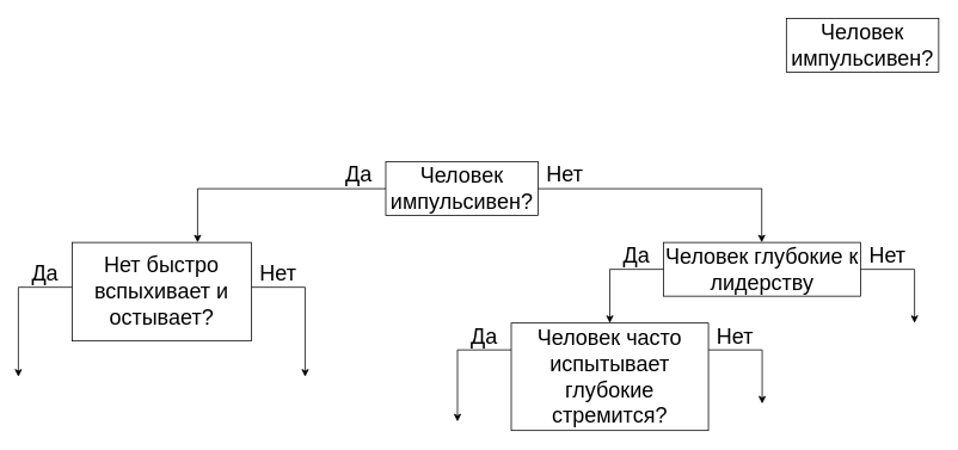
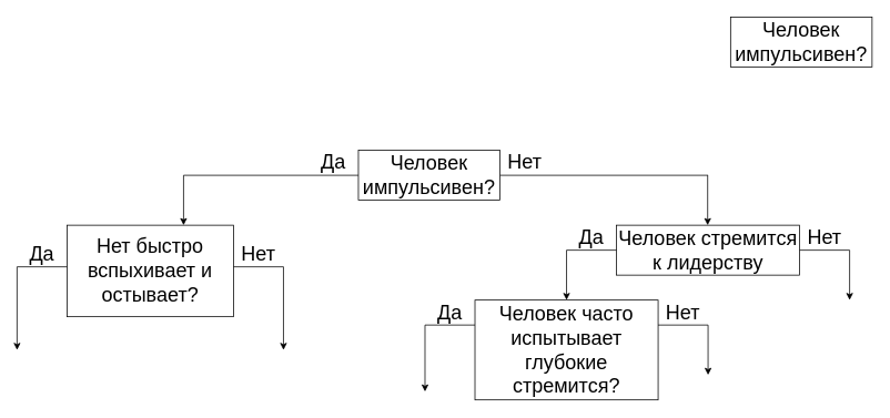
  <mxCell id="0" />
  <mxCell id="1" parent="0" />
  <mxCell id="2" value="" style="endArrow=none;html=1;rounded=0;entryX=1;entryY=1;entryDx=0;entryDy=0;" parent="1" edge="1" target="7"><mxGeometry width="50" height="50" relative="1" as="geometry"><mxPoint y="210" as="sourcePoint" x="220" /><mxPoint x="280" y="210" as="targetPoint" /></mxGeometry></mxCell>
  <mxCell id="3" value="" style="endArrow=classic;html=1;rounded=0;" parent="1" edge="1"><mxGeometry width="50" height="50" relative="1" as="geometry"><mxPoint y="210" as="sourcePoint" x="220" /><mxPoint y="270" as="targetPoint" x="220" /></mxGeometry></mxCell>
  <mxCell id="4" value="" style="endArrow=none;html=1;rounded=0;" parent="1" edge="1"><mxGeometry width="50" height="50" relative="1" as="geometry"><mxPoint x="600" y="210" as="sourcePoint" /><mxPoint x="850" y="210" as="targetPoint" /></mxGeometry></mxCell>
  <mxCell id="5" value="" style="endArrow=classic;html=1;rounded=0;" parent="1" edge="1"><mxGeometry width="50" height="50" relative="1" as="geometry"><mxPoint x="849.5" y="210" as="sourcePoint" /><mxPoint x="849.5" y="270" as="targetPoint" /></mxGeometry></mxCell>
  <mxCell id="6" value="Человек импульсивен?" style="rounded=0;whiteSpace=wrap;html=1;fontSize=24;" parent="1" vertex="1"><mxGeometry x="430" y="180" width="170" height="60" as="geometry" /></mxCell>
  <mxCell id="7" value="Да" style="text;html=1;align=center;verticalAlign=middle;whiteSpace=wrap;rounded=0;fontSize=24;" parent="1" vertex="1"><mxGeometry x="370" y="180" width="60" height="30" as="geometry" /></mxCell>
  <mxCell id="8" value="Нет" style="text;html=1;align=center;verticalAlign=middle;whiteSpace=wrap;rounded=0;fontSize=24;" parent="1" vertex="1"><mxGeometry x="600" y="180" width="60" height="30" as="geometry" /></mxCell>
  <mxCell id="9" value="Нет быстро вспыхивает и остывает?" style="rounded=0;whiteSpace=wrap;html=1;fontSize=24;" parent="1" vertex="1"><mxGeometry x="80" y="270" width="200" height="110" as="geometry" /></mxCell>
- <mxCell id="10" value="Человек глубокие к лидерству" style="rounded=0;whiteSpace=wrap;html=1;fontSize=24;" vertex="1" parent="1"><mxGeometry x="740" y="270" width="220" height="60" as="geometry" /></mxCell>
+ <mxCell id="10" value="Человек стремится к лидерству" style="rounded=0;whiteSpace=wrap;html=1;fontSize=24;" vertex="1" parent="1"><mxGeometry x="740" y="270" width="220" height="60" as="geometry" /></mxCell>
  <mxCell id="11" value="" style="endArrow=none;html=1;rounded=0;" edge="1" parent="1"><mxGeometry width="50" height="50" relative="1" as="geometry"><mxPoint x="20" y="320" as="sourcePoint" /><mxPoint x="80" y="320" as="targetPoint" /></mxGeometry></mxCell>
  <mxCell id="12" value="" style="endArrow=classic;html=1;rounded=0;" edge="1" parent="1"><mxGeometry width="50" height="50" relative="1" as="geometry"><mxPoint x="20" y="320" as="sourcePoint" /><mxPoint x="20" y="420" as="targetPoint" /></mxGeometry></mxCell>
  <mxCell id="13" value="Да" style="text;html=1;align=center;verticalAlign=middle;whiteSpace=wrap;rounded=0;fontSize=24;" vertex="1" parent="1"><mxGeometry x="20" y="290" width="60" height="30" as="geometry" /></mxCell>
  <mxCell id="14" value="" style="endArrow=none;html=1;rounded=0;" edge="1" parent="1"><mxGeometry width="50" height="50" relative="1" as="geometry"><mxPoint x="680" y="300" as="sourcePoint" /><mxPoint x="740" y="300" as="targetPoint" /></mxGeometry></mxCell>
  <mxCell id="15" value="" style="endArrow=classic;html=1;rounded=0;" edge="1" parent="1"><mxGeometry width="50" height="50" relative="1" as="geometry"><mxPoint x="680" y="300" as="sourcePoint" /><mxPoint x="680" y="360" as="targetPoint" /></mxGeometry></mxCell>
  <mxCell id="16" value="Да" style="text;html=1;align=center;verticalAlign=middle;whiteSpace=wrap;rounded=0;fontSize=24;" vertex="1" parent="1"><mxGeometry x="680" y="270" width="60" height="30" as="geometry" /></mxCell>
  <mxCell id="17" value="Человек часто испытывает глубокие стремится?" style="rounded=0;whiteSpace=wrap;html=1;fontSize=24;" vertex="1" parent="1"><mxGeometry x="570" y="360" width="220" height="120" as="geometry" /></mxCell>
  <mxCell id="18" value="" style="endArrow=none;html=1;rounded=0;" edge="1" parent="1"><mxGeometry width="50" height="50" relative="1" as="geometry"><mxPoint x="280" y="320" as="sourcePoint" /><mxPoint x="340" y="320" as="targetPoint" /></mxGeometry></mxCell>
  <mxCell id="19" value="" style="endArrow=classic;html=1;rounded=0;" edge="1" parent="1"><mxGeometry width="50" height="50" relative="1" as="geometry"><mxPoint x="340" y="320" as="sourcePoint" /><mxPoint x="340" y="420" as="targetPoint" /></mxGeometry></mxCell>
  <mxCell id="20" value="Нет" style="text;html=1;align=center;verticalAlign=middle;whiteSpace=wrap;rounded=0;fontSize=24;" vertex="1" parent="1"><mxGeometry x="280" y="290" width="60" height="30" as="geometry" /></mxCell>
  <mxCell id="21" value="" style="endArrow=none;html=1;rounded=0;" edge="1" parent="1"><mxGeometry width="50" height="50" relative="1" as="geometry"><mxPoint x="960" y="300" as="sourcePoint" /><mxPoint x="1020" y="300" as="targetPoint" /></mxGeometry></mxCell>
  <mxCell id="22" value="" style="endArrow=classic;html=1;rounded=0;" edge="1" parent="1"><mxGeometry width="50" height="50" relative="1" as="geometry"><mxPoint x="1020" y="300" as="sourcePoint" /><mxPoint x="1020" y="360" as="targetPoint" /></mxGeometry></mxCell>
  <mxCell id="23" value="Нет" style="text;html=1;align=center;verticalAlign=middle;whiteSpace=wrap;rounded=0;fontSize=24;" vertex="1" parent="1"><mxGeometry x="960" y="270" width="60" height="30" as="geometry" /></mxCell>
  <mxCell id="24" value="" style="endArrow=none;html=1;rounded=0;" edge="1" parent="1"><mxGeometry width="50" height="50" relative="1" as="geometry"><mxPoint x="510" y="390" as="sourcePoint" /><mxPoint x="570" y="390" as="targetPoint" /></mxGeometry></mxCell>
  <mxCell id="25" value="" style="endArrow=classic;html=1;rounded=0;" edge="1" parent="1"><mxGeometry width="50" height="50" relative="1" as="geometry"><mxPoint x="510" y="390" as="sourcePoint" /><mxPoint x="510" y="470" as="targetPoint" /></mxGeometry></mxCell>
  <mxCell id="26" value="Да" style="text;html=1;align=center;verticalAlign=middle;whiteSpace=wrap;rounded=0;fontSize=24;" vertex="1" parent="1"><mxGeometry x="510" y="360" width="60" height="30" as="geometry" /></mxCell>
  <mxCell id="27" value="" style="endArrow=none;html=1;rounded=0;" edge="1" parent="1"><mxGeometry width="50" height="50" relative="1" as="geometry"><mxPoint x="790" y="390" as="sourcePoint" /><mxPoint x="850" y="390" as="targetPoint" /></mxGeometry></mxCell>
  <mxCell id="28" value="" style="endArrow=classic;html=1;rounded=0;" edge="1" parent="1"><mxGeometry width="50" height="50" relative="1" as="geometry"><mxPoint x="850" y="390" as="sourcePoint" /><mxPoint x="850" y="450" as="targetPoint" /></mxGeometry></mxCell>
  <mxCell id="29" value="Нет" style="text;html=1;align=center;verticalAlign=middle;whiteSpace=wrap;rounded=0;fontSize=24;" vertex="1" parent="1"><mxGeometry x="790" y="360" width="60" height="30" as="geometry" /></mxCell>
  <mxCell id="30" value="Человек импульсивен?" style="rounded=0;whiteSpace=wrap;html=1;fontSize=24;" vertex="1" parent="1"><mxGeometry x="877" y="20" width="170" height="60" as="geometry" /></mxCell>
